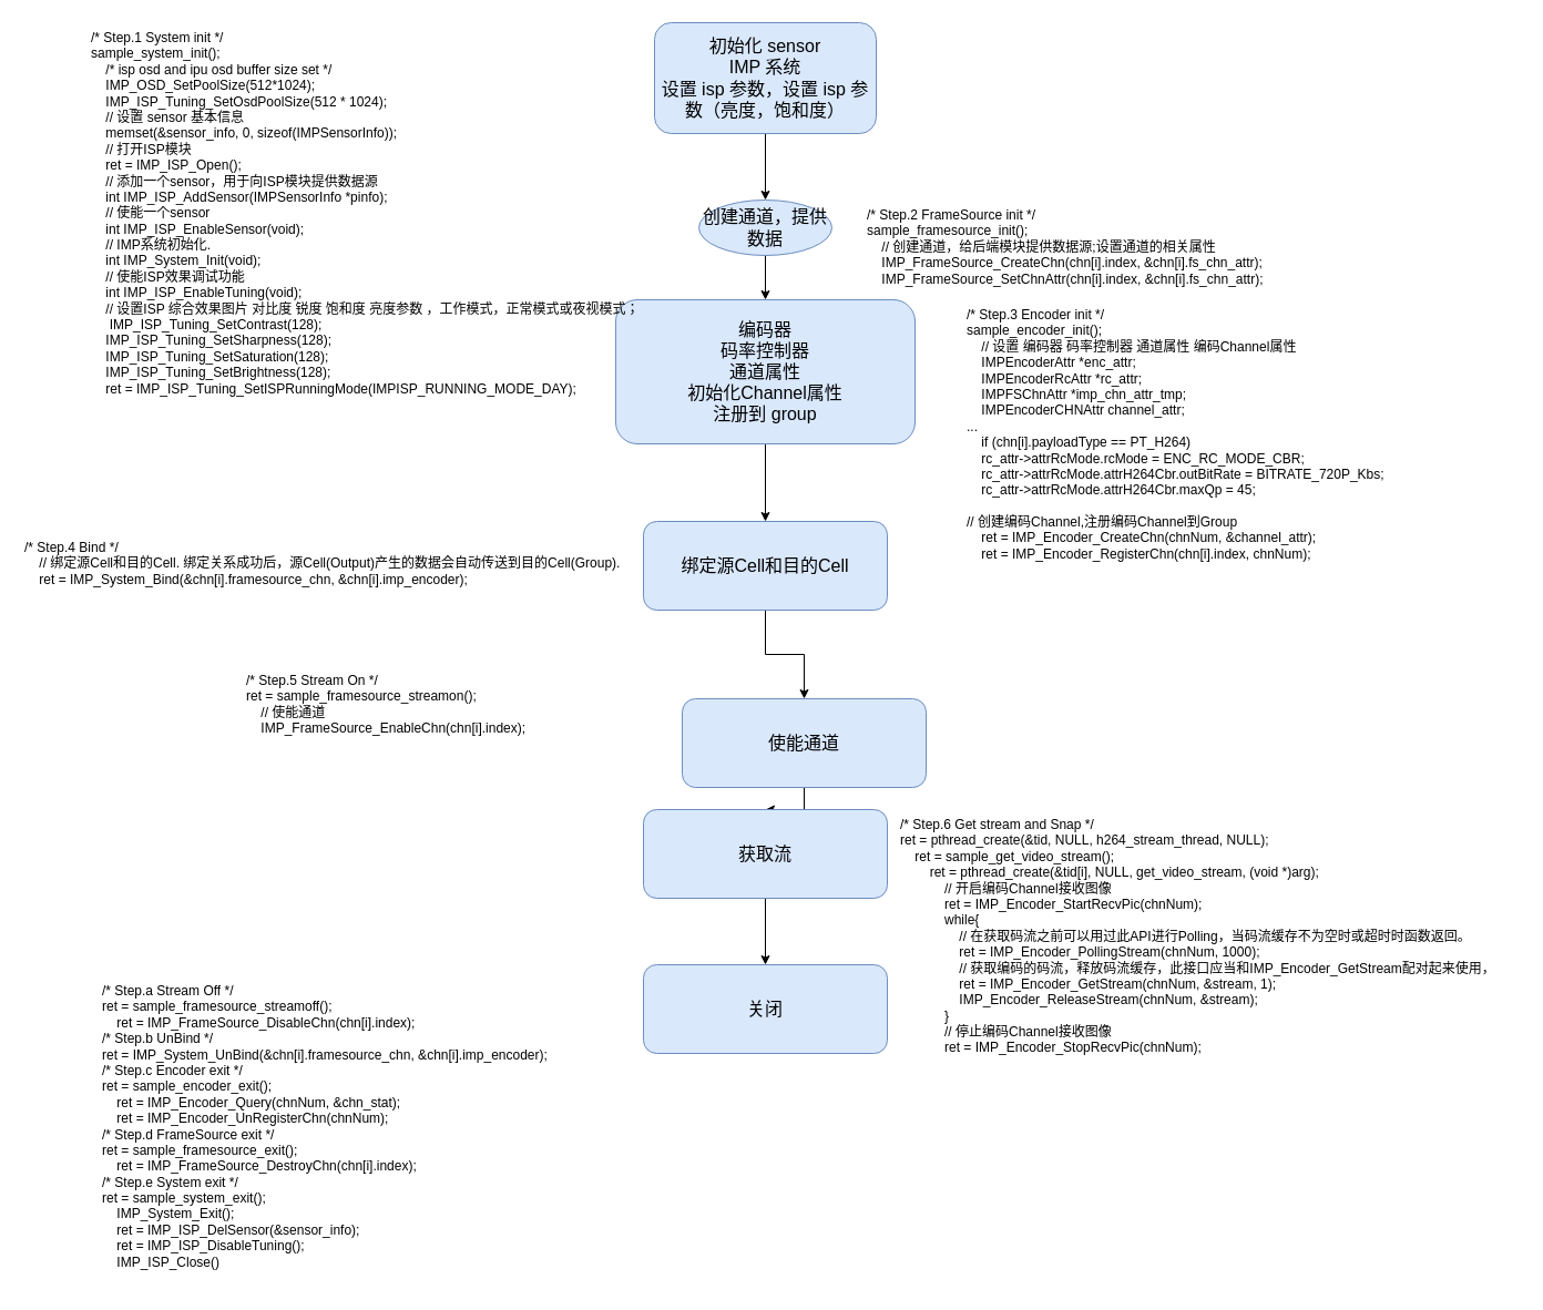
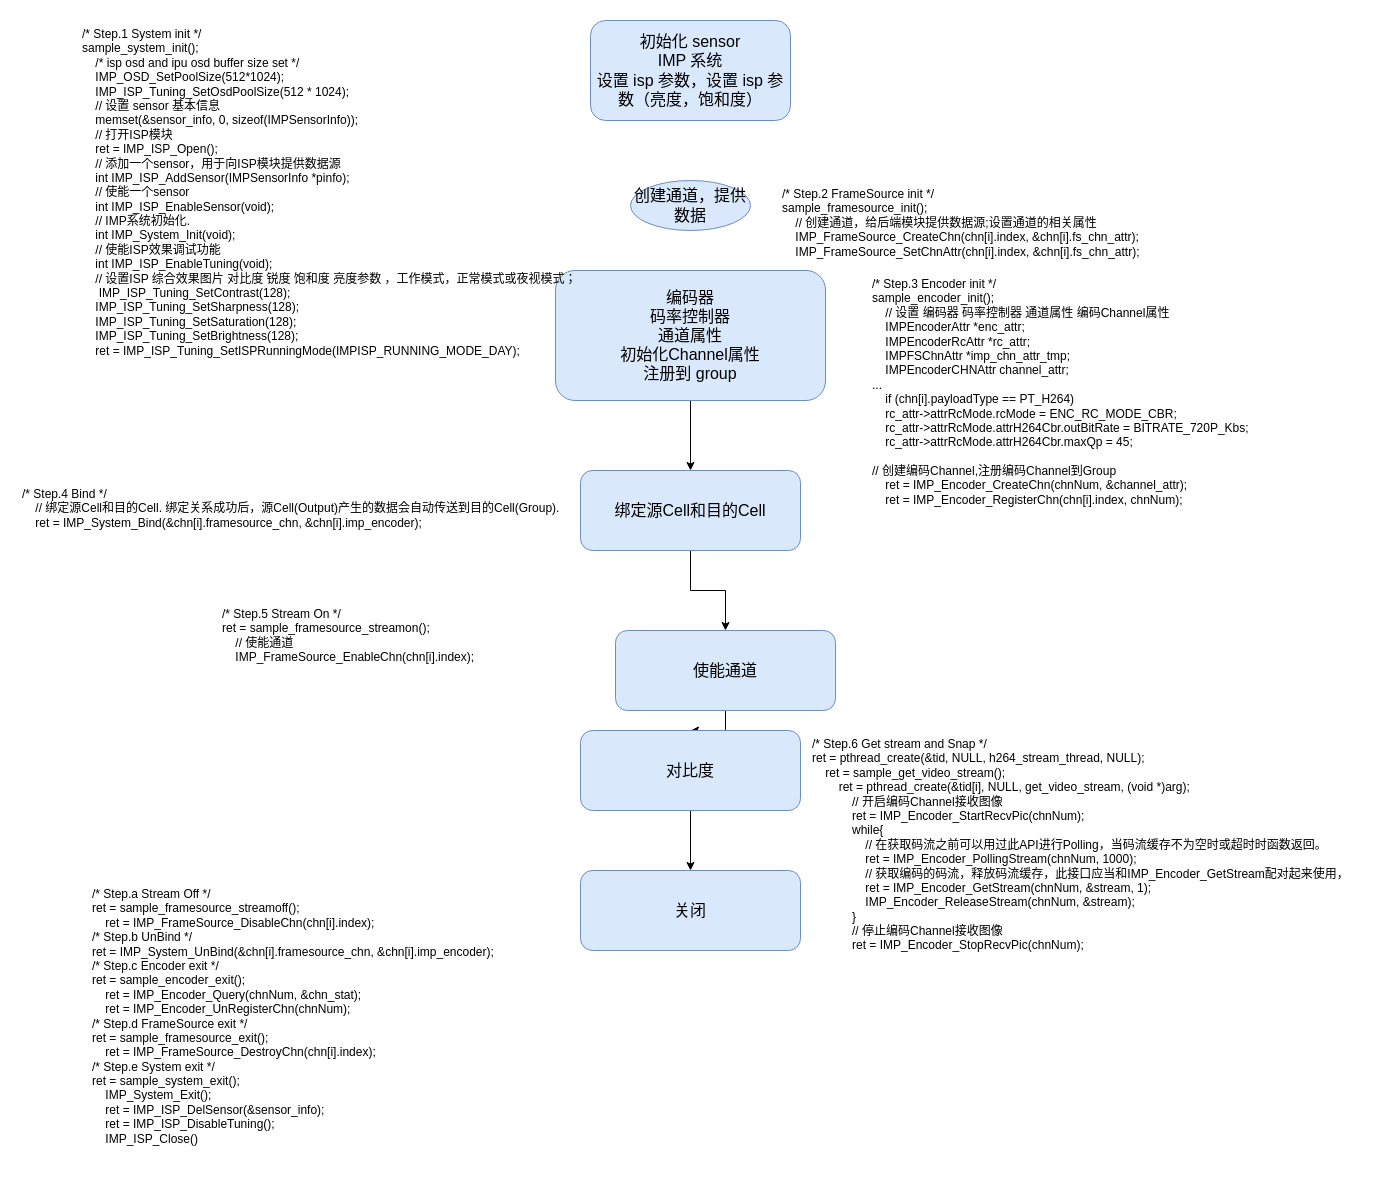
  <mxCell id="0" />
  <mxCell id="1" parent="0" />
- <mxCell id="2" style="edgeStyle=orthogonalEdgeStyle;rounded=0;orthogonalLoop=1;jettySize=auto;html=1;entryX=0.5;entryY=0;entryDx=0;entryDy=0;" edge="1" parent="1" source="3" target="5"><mxGeometry relative="1" as="geometry" /></mxCell>
  <mxCell id="3" value="初始化 sensor&lt;br&gt;IMP 系统&lt;br&gt;设置 isp 参数，设置 isp 参数（亮度，饱和度）" style="rounded=1;whiteSpace=wrap;html=1;fillColor=#dae8fc;strokeColor=#6c8ebf;fontSize=16;" vertex="1" parent="1"><mxGeometry x="590" y="20" width="200" height="100" as="geometry" /></mxCell>
- <mxCell id="4" style="edgeStyle=orthogonalEdgeStyle;rounded=0;orthogonalLoop=1;jettySize=auto;html=1;exitX=0.5;exitY=1;exitDx=0;exitDy=0;entryX=0.5;entryY=0;entryDx=0;entryDy=0;" edge="1" parent="1" source="5" target="7"><mxGeometry relative="1" as="geometry" /></mxCell>
  <mxCell id="5" value="创建通道，提供数据" style="ellipse;whiteSpace=wrap;html=1;fillColor=#dae8fc;strokeColor=#6c8ebf;fontSize=16;" vertex="1" parent="1"><mxGeometry x="630" y="180" width="120" height="50" as="geometry" /></mxCell>
  <mxCell id="6" style="edgeStyle=orthogonalEdgeStyle;rounded=0;orthogonalLoop=1;jettySize=auto;html=1;" edge="1" parent="1" source="7" target="12"><mxGeometry relative="1" as="geometry" /></mxCell>
  <mxCell id="7" value="编码器 &lt;br&gt;码率控制器&lt;br&gt;通道属性&lt;br&gt;初始化Channel属性&lt;br&gt;注册到 group" style="rounded=1;whiteSpace=wrap;html=1;fillColor=#dae8fc;strokeColor=#6c8ebf;fontSize=16;" vertex="1" parent="1"><mxGeometry x="555" y="270" width="270" height="130" as="geometry" /></mxCell>
  <mxCell id="8" value="/* Step.2 FrameSource init */&#10;sample_framesource_init();&#10;    // 创建通道，给后端模块提供数据源;设置通道的相关属性&#10;    IMP_FrameSource_CreateChn(chn[i].index, &amp;chn[i].fs_chn_attr);&#10;    IMP_FrameSource_SetChnAttr(chn[i].index, &amp;chn[i].fs_chn_attr);" style="text;whiteSpace=wrap;" vertex="1" parent="1"><mxGeometry x="780" y="180" width="390" height="50" as="geometry" /></mxCell>
  <mxCell id="9" value="/* Step.1 System init */&#10;sample_system_init();&#10;    /* isp osd and ipu osd buffer size set */&#10;    IMP_OSD_SetPoolSize(512*1024);&#10;    IMP_ISP_Tuning_SetOsdPoolSize(512 * 1024);&#10;    // 设置 sensor 基本信息&#10;    memset(&amp;sensor_info, 0, sizeof(IMPSensorInfo));&#10;    // 打开ISP模块&#10;    ret = IMP_ISP_Open();&#10;    // 添加一个sensor，用于向ISP模块提供数据源&#10;    int IMP_ISP_AddSensor(IMPSensorInfo *pinfo);&#10;    // 使能一个sensor&#10;    int IMP_ISP_EnableSensor(void);&#10;    // IMP系统初始化.&#10;    int IMP_System_Init(void);&#10;    // 使能ISP效果调试功能&#10;    int IMP_ISP_EnableTuning(void);&#10;    // 设置ISP 综合效果图片 对比度 锐度 饱和度 亮度参数 ，工作模式，正常模式或夜视模式；&#10;     IMP_ISP_Tuning_SetContrast(128);&#10;    IMP_ISP_Tuning_SetSharpness(128);&#10;    IMP_ISP_Tuning_SetSaturation(128);&#10;    IMP_ISP_Tuning_SetBrightness(128);&#10;    ret = IMP_ISP_Tuning_SetISPRunningMode(IMPISP_RUNNING_MODE_DAY);" style="text;whiteSpace=wrap;" vertex="1" parent="1"><mxGeometry x="80" y="20" width="530" height="310" as="geometry" /></mxCell>
  <mxCell id="10" value="/* Step.3 Encoder init */&#10;sample_encoder_init(); &#10;&#09;    // 设置 编码器 码率控制器 通道属性 编码Channel属性&#10;&#09;    IMPEncoderAttr *enc_attr;&#10;&#09;    IMPEncoderRcAttr *rc_attr;&#10;&#09;    IMPFSChnAttr *imp_chn_attr_tmp;&#10;&#09;    IMPEncoderCHNAttr channel_attr;&#10;&#09;...&#10;    if (chn[i].payloadType == PT_H264) &#10;    rc_attr-&gt;attrRcMode.rcMode = ENC_RC_MODE_CBR;&#10;    rc_attr-&gt;attrRcMode.attrH264Cbr.outBitRate = BITRATE_720P_Kbs;&#10;    rc_attr-&gt;attrRcMode.attrH264Cbr.maxQp = 45;&#10;&#09;&#10;&#09;// 创建编码Channel,注册编码Channel到Group&#10;    ret = IMP_Encoder_CreateChn(chnNum, &amp;channel_attr);&#10;    ret = IMP_Encoder_RegisterChn(chn[i].index, chnNum);" style="text;whiteSpace=wrap;" vertex="1" parent="1"><mxGeometry x="870" y="270" width="410" height="250" as="geometry" /></mxCell>
  <mxCell id="11" style="edgeStyle=orthogonalEdgeStyle;rounded=0;orthogonalLoop=1;jettySize=auto;html=1;entryX=0.5;entryY=0;entryDx=0;entryDy=0;" edge="1" parent="1" source="12" target="15"><mxGeometry relative="1" as="geometry" /></mxCell>
  <mxCell id="12" value="绑定源Cell和目的Cell" style="rounded=1;whiteSpace=wrap;html=1;fillColor=#dae8fc;strokeColor=#6c8ebf;fontSize=16;" vertex="1" parent="1"><mxGeometry x="580" y="470" width="220" height="80" as="geometry" /></mxCell>
  <mxCell id="13" value="/* Step.4 Bind */&#10;    // 绑定源Cell和目的Cell. 绑定关系成功后，源Cell(Output)产生的数据会自动传送到目的Cell(Group).&#10;    ret = IMP_System_Bind(&amp;chn[i].framesource_chn, &amp;chn[i].imp_encoder);" style="text;whiteSpace=wrap;" vertex="1" parent="1"><mxGeometry x="20" y="480" width="560" height="80" as="geometry" /></mxCell>
  <mxCell id="14" value="" style="edgeStyle=orthogonalEdgeStyle;rounded=0;orthogonalLoop=1;jettySize=auto;html=1;" edge="1" parent="1" source="15" target="18"><mxGeometry relative="1" as="geometry" /></mxCell>
  <mxCell id="15" value="使能通道" style="rounded=1;whiteSpace=wrap;html=1;fillColor=#dae8fc;strokeColor=#6c8ebf;fontSize=16;" vertex="1" parent="1"><mxGeometry x="615" y="630" width="220" height="80" as="geometry" /></mxCell>
  <mxCell id="16" value="/* Step.5 Stream On */&#10;ret = sample_framesource_streamon();&#10;    // 使能通道&#10;    IMP_FrameSource_EnableChn(chn[i].index);" style="text;whiteSpace=wrap;" vertex="1" parent="1"><mxGeometry x="220" y="600" width="290" height="80" as="geometry" /></mxCell>
  <mxCell id="17" value="" style="edgeStyle=orthogonalEdgeStyle;rounded=0;orthogonalLoop=1;jettySize=auto;html=1;" edge="1" parent="1" source="18" target="20"><mxGeometry relative="1" as="geometry" /></mxCell>
- <mxCell id="18" value="获取流" style="rounded=1;whiteSpace=wrap;html=1;fillColor=#dae8fc;strokeColor=#6c8ebf;fontSize=16;" vertex="1" parent="1"><mxGeometry x="580" y="730" width="220" height="80" as="geometry" /></mxCell>
+ <mxCell id="18" value="对比度" style="rounded=1;whiteSpace=wrap;html=1;fillColor=#dae8fc;strokeColor=#6c8ebf;fontSize=16;" vertex="1" parent="1"><mxGeometry x="580" y="730" width="220" height="80" as="geometry" /></mxCell>
  <mxCell id="19" value="/* Step.6 Get stream and Snap */&#10;ret = pthread_create(&amp;tid, NULL, h264_stream_thread, NULL);&#10;    ret = sample_get_video_stream();&#10;        ret = pthread_create(&amp;tid[i], NULL, get_video_stream, (void *)arg);&#10;            // 开启编码Channel接收图像&#10;            ret = IMP_Encoder_StartRecvPic(chnNum);&#10;            while{&#10;                // 在获取码流之前可以用过此API进行Polling，当码流缓存不为空时或超时时函数返回。&#10;                ret = IMP_Encoder_PollingStream(chnNum, 1000);&#10;                // 获取编码的码流，释放码流缓存，此接口应当和IMP_Encoder_GetStream配对起来使用，&#10;                ret = IMP_Encoder_GetStream(chnNum, &amp;stream, 1);&#10;                IMP_Encoder_ReleaseStream(chnNum, &amp;stream);&#10;            }&#10;            // 停止编码Channel接收图像&#10;            ret = IMP_Encoder_StopRecvPic(chnNum);" style="text;whiteSpace=wrap;" vertex="1" parent="1"><mxGeometry x="810" y="730" width="560" height="250" as="geometry" /></mxCell>
  <mxCell id="20" value="关闭" style="rounded=1;whiteSpace=wrap;html=1;fillColor=#dae8fc;strokeColor=#6c8ebf;fontSize=16;" vertex="1" parent="1"><mxGeometry x="580" y="870" width="220" height="80" as="geometry" /></mxCell>
  <mxCell id="21" value="/* Step.a Stream Off */&#10;ret = sample_framesource_streamoff();        &#10;    ret = IMP_FrameSource_DisableChn(chn[i].index);&#10;/* Step.b UnBind */&#10;ret = IMP_System_UnBind(&amp;chn[i].framesource_chn, &amp;chn[i].imp_encoder);&#10;/* Step.c Encoder exit */&#10;ret = sample_encoder_exit();&#10;    ret = IMP_Encoder_Query(chnNum, &amp;chn_stat);&#10;    ret = IMP_Encoder_UnRegisterChn(chnNum);&#10;/* Step.d FrameSource exit */&#10;ret = sample_framesource_exit();&#10;    ret = IMP_FrameSource_DestroyChn(chn[i].index);&#10;/* Step.e System exit */&#10;ret = sample_system_exit();&#10;    IMP_System_Exit();&#10;    ret = IMP_ISP_DelSensor(&amp;sensor_info);&#10;    ret = IMP_ISP_DisableTuning();&#10;    IMP_ISP_Close()" style="text;whiteSpace=wrap;" vertex="1" parent="1"><mxGeometry x="90" y="880" width="440" height="280" as="geometry" /></mxCell>
